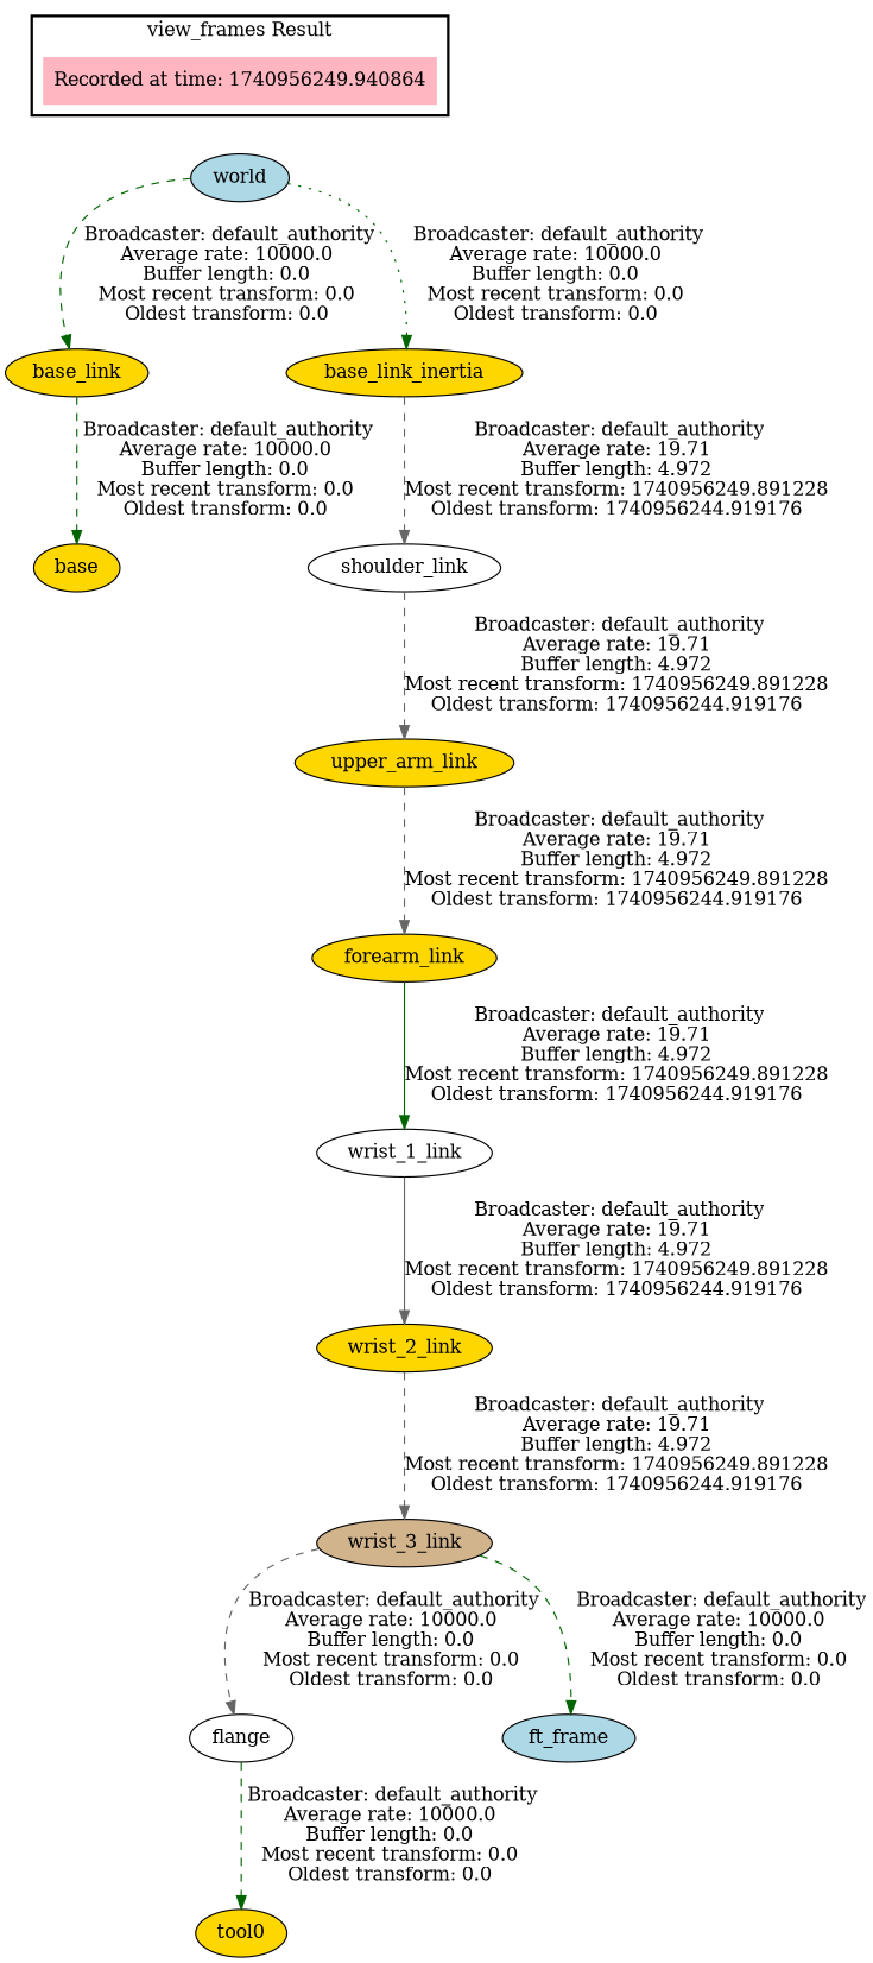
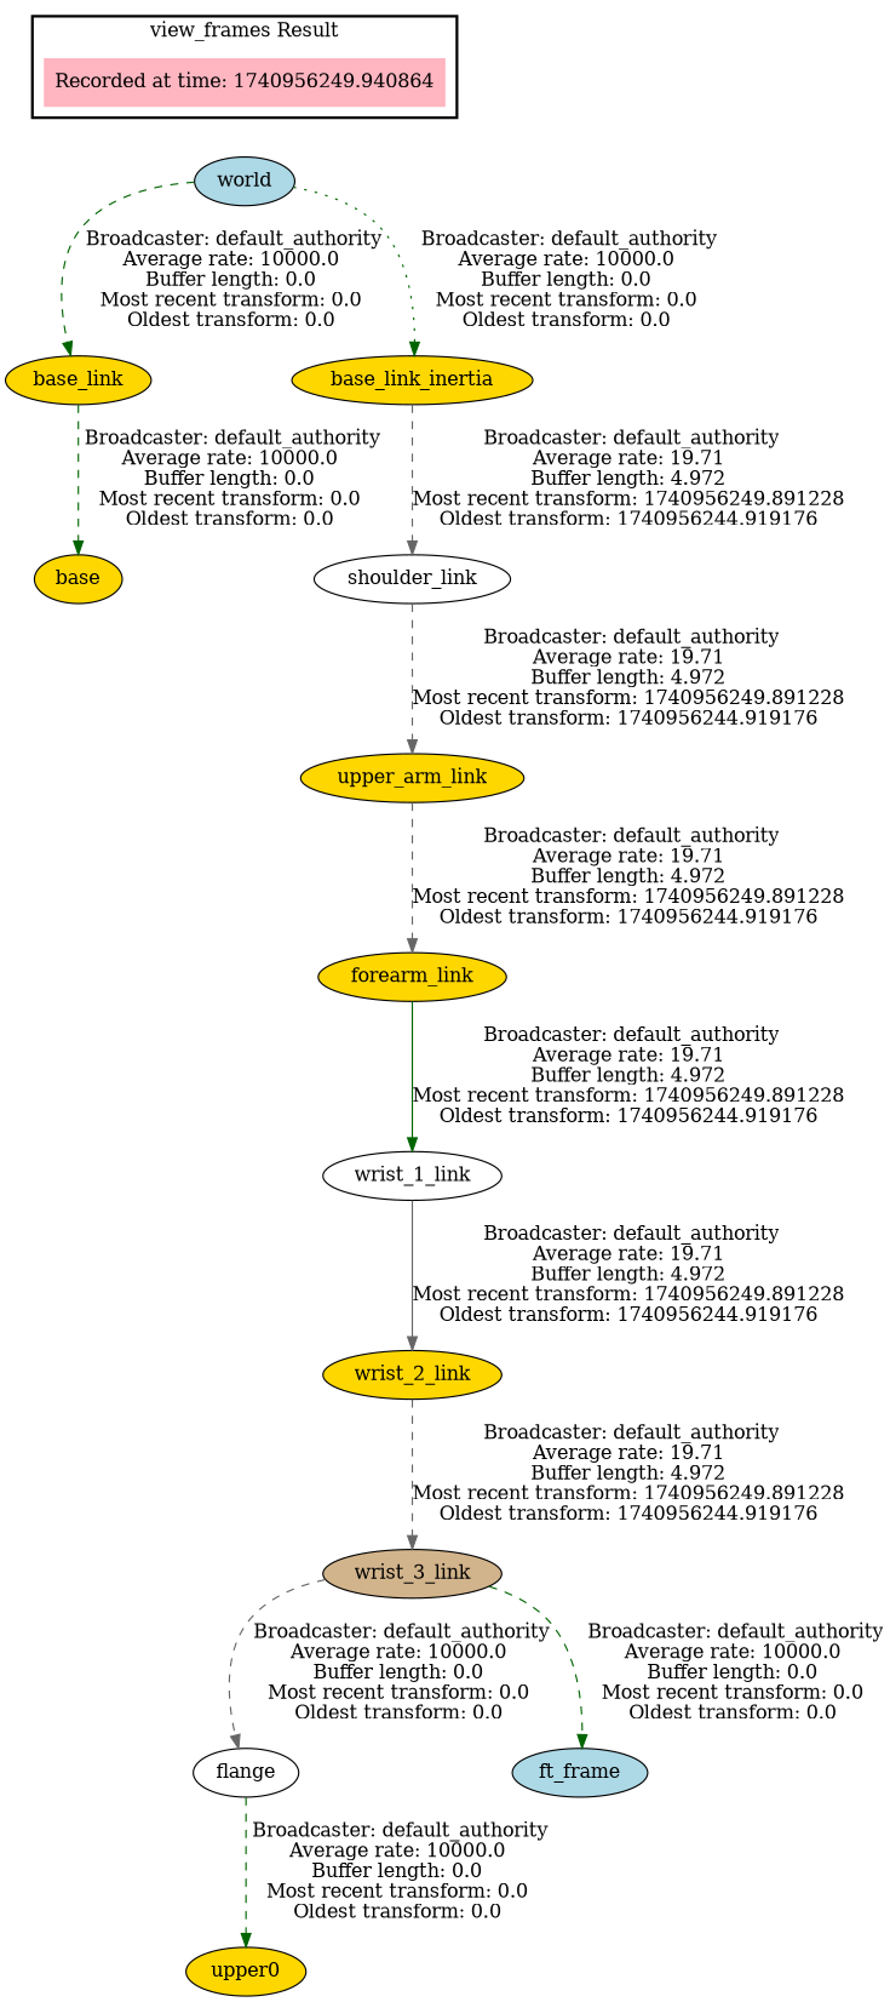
  digraph {
    node [fillcolor=gold style=filled]
    edge [style=dashed color=darkgreen]
    "Recorded at time: 1740956249.940864" [fillcolor=lightpink shape=plaintext]
    world [fillcolor=lightblue]
    base_link
    base_link_inertia
    base
    shoulder_link [fillcolor=white]
    upper_arm_link
    flange [fillcolor=white]
-   tool0
+   tool0 [label=upper0]
    wrist_3_link [fillcolor=tan]
    ft_frame [fillcolor=lightblue]
    wrist_2_link
    forearm_link
    wrist_1_link [fillcolor=white]
    subgraph cluster_1 {
      color=black
      label="view_frames Result"
      style=bold
      "Recorded at time: 1740956249.940864"
    }
    "Recorded at time: 1740956249.940864" -> world [style=invis color=""]
    world -> base_link [label=" Broadcaster: default_authority\nAverage rate: 10000.0\nBuffer length: 0.0\nMost recent transform: 0.0\nOldest transform: 0.0\n"]
    world -> base_link_inertia [label=" Broadcaster: default_authority\nAverage rate: 10000.0\nBuffer length: 0.0\nMost recent transform: 0.0\nOldest transform: 0.0\n" style=dotted]
    base_link -> base [label=" Broadcaster: default_authority\nAverage rate: 10000.0\nBuffer length: 0.0\nMost recent transform: 0.0\nOldest transform: 0.0\n"]
    base_link_inertia -> shoulder_link [color=gray40 label=" Broadcaster: default_authority\nAverage rate: 19.71\nBuffer length: 4.972\nMost recent transform: 1740956249.891228\nOldest transform: 1740956244.919176\n"]
    shoulder_link -> upper_arm_link [color=gray40 label=" Broadcaster: default_authority\nAverage rate: 19.71\nBuffer length: 4.972\nMost recent transform: 1740956249.891228\nOldest transform: 1740956244.919176\n"]
    upper_arm_link -> forearm_link [color=gray40 label=" Broadcaster: default_authority\nAverage rate: 19.71\nBuffer length: 4.972\nMost recent transform: 1740956249.891228\nOldest transform: 1740956244.919176\n"]
    flange -> tool0 [label=" Broadcaster: default_authority\nAverage rate: 10000.0\nBuffer length: 0.0\nMost recent transform: 0.0\nOldest transform: 0.0\n"]
    wrist_3_link -> flange [color=gray40 label=" Broadcaster: default_authority\nAverage rate: 10000.0\nBuffer length: 0.0\nMost recent transform: 0.0\nOldest transform: 0.0\n"]
    wrist_3_link -> ft_frame [label=" Broadcaster: default_authority\nAverage rate: 10000.0\nBuffer length: 0.0\nMost recent transform: 0.0\nOldest transform: 0.0\n"]
    wrist_2_link -> wrist_3_link [color=gray40 label=" Broadcaster: default_authority\nAverage rate: 19.71\nBuffer length: 4.972\nMost recent transform: 1740956249.891228\nOldest transform: 1740956244.919176\n"]
    forearm_link -> wrist_1_link [label=" Broadcaster: default_authority\nAverage rate: 19.71\nBuffer length: 4.972\nMost recent transform: 1740956249.891228\nOldest transform: 1740956244.919176\n" style=solid]
    wrist_1_link -> wrist_2_link [color=gray40 label=" Broadcaster: default_authority\nAverage rate: 19.71\nBuffer length: 4.972\nMost recent transform: 1740956249.891228\nOldest transform: 1740956244.919176\n" style=solid]
  }
